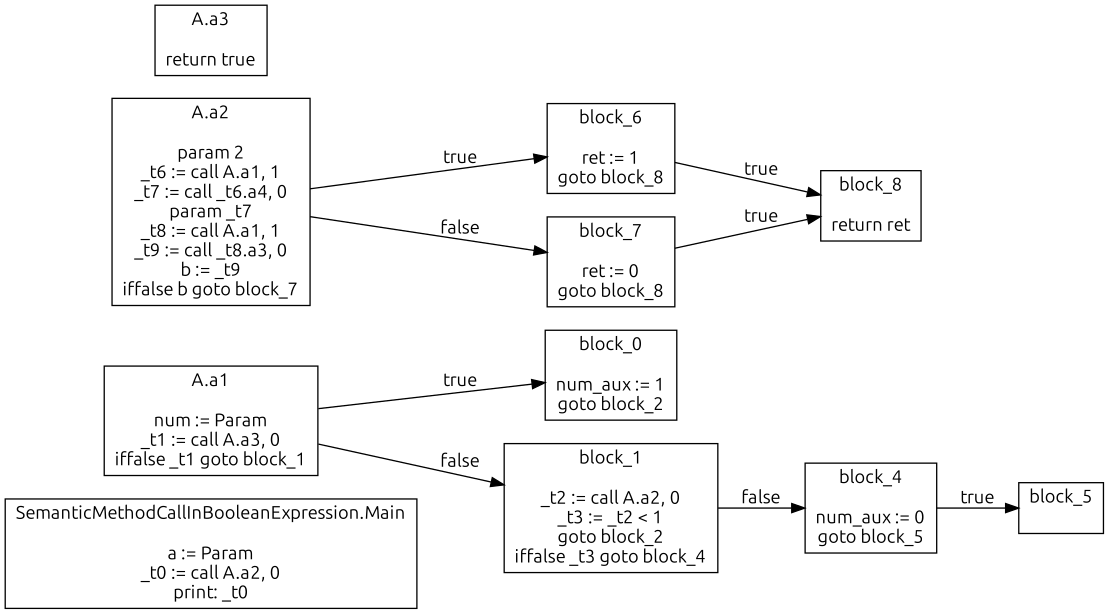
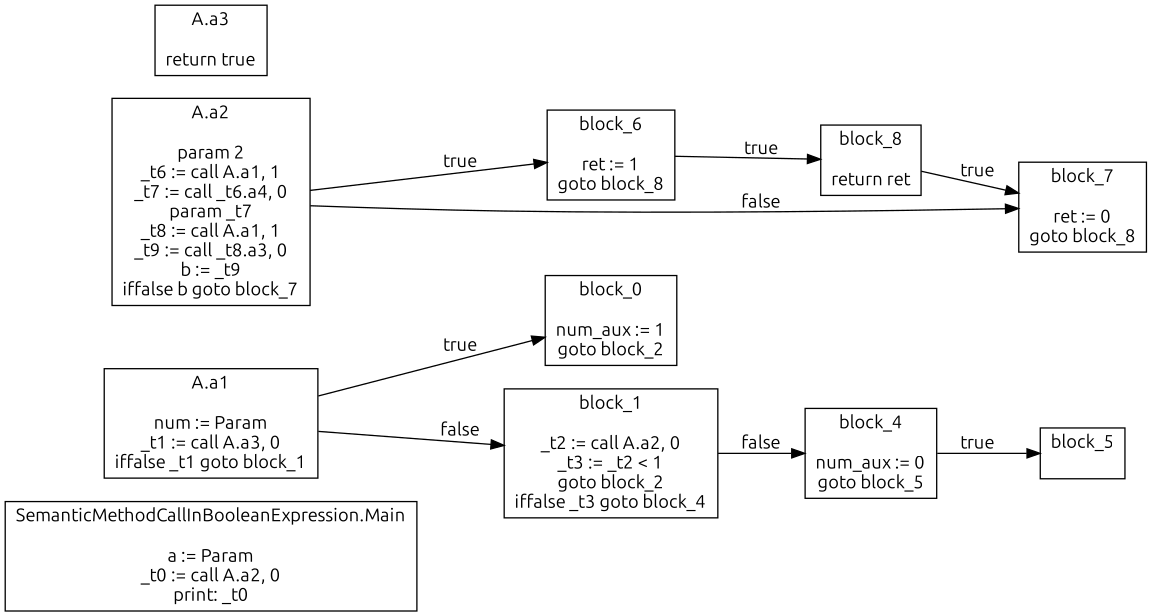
  digraph {
    fontname=Ubuntu
    rankdir=LR
    node [fontname=Ubuntu shape=box]
    edge [fontname=Ubuntu]
    n1 [label="SemanticMethodCallInBooleanExpression.Main\n\na := Param\n_t0 := call A.a2, 0\nprint: _t0\n"]
    n2 [label="A.a1\n\nnum := Param\n_t1 := call A.a3, 0\niffalse _t1 goto block_1"]
    n3 [label="block_0\n\nnum_aux := 1\ngoto block_2\n"]
    n4 [label="block_1\n\n_t2 := call A.a2, 0\n_t3 := _t2 < 1\ngoto block_2\niffalse _t3 goto block_4"]
    n5 [label="block_4\n\nnum_aux := 0\ngoto block_5\n"]
    n6 [label="block_5\n\n"]
    n7 [label="A.a2\n\nparam 2\n_t6 := call A.a1, 1\n_t7 := call _t6.a4, 0\nparam _t7\n_t8 := call A.a1, 1\n_t9 := call _t8.a3, 0\nb := _t9\niffalse b goto block_7"]
    n8 [label="block_6\n\nret := 1\ngoto block_8\n"]
    n9 [label="block_7\n\nret := 0\ngoto block_8\n"]
    n10 [label="block_8\n\nreturn ret\n"]
    n11 [label="A.a3\n\nreturn true\n"]
    n2 -> n3 [label=true]
    n2 -> n4 [label=false]
    n4 -> n5 [label=false]
    n5 -> n6 [label=true]
    n7 -> n8 [label=true]
    n7 -> n9 [label=false]
    n8 -> n10 [label=true]
-   n9 -> n10 [label=true]
+   n10 -> n9 [label=true]
  }
